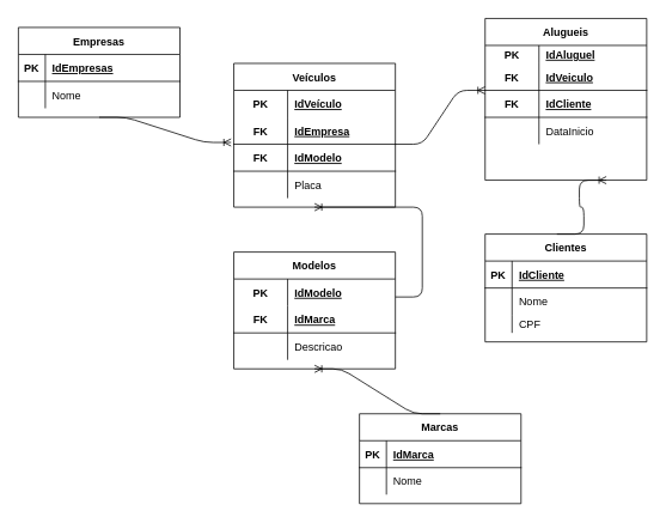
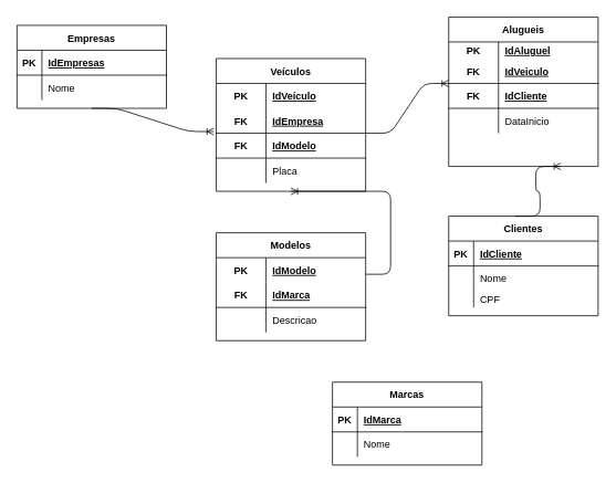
  <mxCell id="0" />
  <mxCell id="1" parent="0" />
  <mxCell id="2" value="Empresas" style="shape=table;startSize=30;container=1;collapsible=1;childLayout=tableLayout;fixedRows=1;rowLines=0;fontStyle=1;align=center;resizeLast=1;" vertex="1" parent="1"><mxGeometry x="20" y="30" width="180" height="100" as="geometry" /></mxCell>
  <mxCell id="3" value="" style="shape=partialRectangle;collapsible=0;dropTarget=0;pointerEvents=0;fillColor=none;top=0;left=0;bottom=1;right=0;points=[[0,0.5],[1,0.5]];portConstraint=eastwest;" vertex="1" parent="2"><mxGeometry y="30" width="180" height="30" as="geometry" /></mxCell>
  <mxCell id="4" value="PK" style="shape=partialRectangle;connectable=0;fillColor=none;top=0;left=0;bottom=0;right=0;fontStyle=1;overflow=hidden;" vertex="1" parent="3"><mxGeometry width="30" height="30" as="geometry" /></mxCell>
  <mxCell id="5" value="IdEmpresas" style="shape=partialRectangle;connectable=0;fillColor=none;top=0;left=0;bottom=0;right=0;align=left;spacingLeft=6;fontStyle=5;overflow=hidden;" vertex="1" parent="3"><mxGeometry x="30" width="150" height="30" as="geometry" /></mxCell>
  <mxCell id="6" value="" style="shape=partialRectangle;collapsible=0;dropTarget=0;pointerEvents=0;fillColor=none;top=0;left=0;bottom=0;right=0;points=[[0,0.5],[1,0.5]];portConstraint=eastwest;" vertex="1" parent="2"><mxGeometry y="60" width="180" height="30" as="geometry" /></mxCell>
  <mxCell id="7" value="" style="shape=partialRectangle;connectable=0;fillColor=none;top=0;left=0;bottom=0;right=0;editable=1;overflow=hidden;" vertex="1" parent="6"><mxGeometry width="30" height="30" as="geometry" /></mxCell>
  <mxCell id="8" value="Nome" style="shape=partialRectangle;connectable=0;fillColor=none;top=0;left=0;bottom=0;right=0;align=left;spacingLeft=6;overflow=hidden;" vertex="1" parent="6"><mxGeometry x="30" width="150" height="30" as="geometry" /></mxCell>
  <mxCell id="9" value="Veículos" style="shape=table;startSize=30;container=1;collapsible=1;childLayout=tableLayout;fixedRows=1;rowLines=0;fontStyle=1;align=center;resizeLast=1;" vertex="1" parent="1"><mxGeometry x="260" y="70" width="180" height="160" as="geometry" /></mxCell>
  <mxCell id="10" value="" style="shape=partialRectangle;collapsible=0;dropTarget=0;pointerEvents=0;fillColor=none;top=0;left=0;bottom=0;right=0;points=[[0,0.5],[1,0.5]];portConstraint=eastwest;" vertex="1" parent="9"><mxGeometry y="30" width="180" height="30" as="geometry" /></mxCell>
  <mxCell id="11" value="PK" style="shape=partialRectangle;connectable=0;fillColor=none;top=0;left=0;bottom=0;right=0;fontStyle=1;overflow=hidden;" vertex="1" parent="10"><mxGeometry width="60" height="30" as="geometry" /></mxCell>
  <mxCell id="12" value="IdVeículo" style="shape=partialRectangle;connectable=0;fillColor=none;top=0;left=0;bottom=0;right=0;align=left;spacingLeft=6;fontStyle=5;overflow=hidden;" vertex="1" parent="10"><mxGeometry x="60" width="120" height="30" as="geometry" /></mxCell>
  <mxCell id="13" value="" style="shape=partialRectangle;collapsible=0;dropTarget=0;pointerEvents=0;fillColor=none;top=0;left=0;bottom=1;right=0;points=[[0,0.5],[1,0.5]];portConstraint=eastwest;" vertex="1" parent="9"><mxGeometry y="60" width="180" height="30" as="geometry" /></mxCell>
  <mxCell id="14" value="FK" style="shape=partialRectangle;connectable=0;fillColor=none;top=0;left=0;bottom=0;right=0;fontStyle=1;overflow=hidden;" vertex="1" parent="13"><mxGeometry width="60" height="30" as="geometry" /></mxCell>
  <mxCell id="15" value="IdEmpresa" style="shape=partialRectangle;connectable=0;fillColor=none;top=0;left=0;bottom=0;right=0;align=left;spacingLeft=6;fontStyle=5;overflow=hidden;" vertex="1" parent="13"><mxGeometry x="60" width="120" height="30" as="geometry" /></mxCell>
  <mxCell id="16" value="" style="shape=partialRectangle;collapsible=0;dropTarget=0;pointerEvents=0;fillColor=none;top=0;left=0;bottom=1;right=0;points=[[0,0.5],[1,0.5]];portConstraint=eastwest;" vertex="1" parent="9"><mxGeometry y="90" width="180" height="30" as="geometry" /></mxCell>
  <mxCell id="17" value="FK" style="shape=partialRectangle;connectable=0;fillColor=none;top=0;left=0;bottom=0;right=0;fontStyle=1;overflow=hidden;" vertex="1" parent="16"><mxGeometry width="60" height="30" as="geometry" /></mxCell>
  <mxCell id="18" value="IdModelo" style="shape=partialRectangle;connectable=0;fillColor=none;top=0;left=0;bottom=0;right=0;align=left;spacingLeft=6;fontStyle=5;overflow=hidden;" vertex="1" parent="16"><mxGeometry x="60" width="120" height="30" as="geometry" /></mxCell>
  <mxCell id="19" value="" style="shape=partialRectangle;collapsible=0;dropTarget=0;pointerEvents=0;fillColor=none;top=0;left=0;bottom=0;right=0;points=[[0,0.5],[1,0.5]];portConstraint=eastwest;" vertex="1" parent="9"><mxGeometry y="120" width="180" height="30" as="geometry" /></mxCell>
  <mxCell id="20" value="" style="shape=partialRectangle;connectable=0;fillColor=none;top=0;left=0;bottom=0;right=0;editable=1;overflow=hidden;" vertex="1" parent="19"><mxGeometry width="60" height="30" as="geometry" /></mxCell>
  <mxCell id="21" value="Placa" style="shape=partialRectangle;connectable=0;fillColor=none;top=0;left=0;bottom=0;right=0;align=left;spacingLeft=6;overflow=hidden;" vertex="1" parent="19"><mxGeometry x="60" width="120" height="30" as="geometry" /></mxCell>
  <mxCell id="22" value="Alugueis" style="shape=table;startSize=30;container=1;collapsible=1;childLayout=tableLayout;fixedRows=1;rowLines=0;fontStyle=1;align=center;resizeLast=1;" vertex="1" parent="1"><mxGeometry x="540" width="180" height="180" as="geometry" y="20" /></mxCell>
  <mxCell id="23" value="" style="shape=partialRectangle;collapsible=0;dropTarget=0;pointerEvents=0;fillColor=none;top=0;left=0;bottom=0;right=0;points=[[0,0.5],[1,0.5]];portConstraint=eastwest;" vertex="1" parent="22"><mxGeometry y="30" width="180" height="20" as="geometry" /></mxCell>
  <mxCell id="24" value="PK" style="shape=partialRectangle;connectable=0;fillColor=none;top=0;left=0;bottom=0;right=0;fontStyle=1;overflow=hidden;" vertex="1" parent="23"><mxGeometry width="60" height="20" as="geometry" /></mxCell>
  <mxCell id="25" value="IdAluguel" style="shape=partialRectangle;connectable=0;fillColor=none;top=0;left=0;bottom=0;right=0;align=left;spacingLeft=6;fontStyle=5;overflow=hidden;" vertex="1" parent="23"><mxGeometry x="60" width="120" height="20" as="geometry" /></mxCell>
  <mxCell id="26" value="" style="shape=partialRectangle;collapsible=0;dropTarget=0;pointerEvents=0;fillColor=none;top=0;left=0;bottom=1;right=0;points=[[0,0.5],[1,0.5]];portConstraint=eastwest;" vertex="1" parent="22"><mxGeometry y="50" width="180" height="30" as="geometry" /></mxCell>
  <mxCell id="27" value="FK" style="shape=partialRectangle;connectable=0;fillColor=none;top=0;left=0;bottom=0;right=0;fontStyle=1;overflow=hidden;" vertex="1" parent="26"><mxGeometry width="60" height="30" as="geometry" /></mxCell>
  <mxCell id="28" value="IdVeiculo" style="shape=partialRectangle;connectable=0;fillColor=none;top=0;left=0;bottom=0;right=0;align=left;spacingLeft=6;fontStyle=5;overflow=hidden;" vertex="1" parent="26"><mxGeometry x="60" width="120" height="30" as="geometry" /></mxCell>
  <mxCell id="29" value="" style="shape=partialRectangle;collapsible=0;dropTarget=0;pointerEvents=0;fillColor=none;top=0;left=0;bottom=1;right=0;points=[[0,0.5],[1,0.5]];portConstraint=eastwest;" vertex="1" parent="22"><mxGeometry y="80" width="180" height="30" as="geometry" /></mxCell>
  <mxCell id="30" value="FK" style="shape=partialRectangle;connectable=0;fillColor=none;top=0;left=0;bottom=0;right=0;fontStyle=1;overflow=hidden;" vertex="1" parent="29"><mxGeometry width="60" height="30" as="geometry" /></mxCell>
  <mxCell id="31" value="IdCliente" style="shape=partialRectangle;connectable=0;fillColor=none;top=0;left=0;bottom=0;right=0;align=left;spacingLeft=6;fontStyle=5;overflow=hidden;" vertex="1" parent="29"><mxGeometry x="60" width="120" height="30" as="geometry" /></mxCell>
  <mxCell id="32" value="" style="shape=partialRectangle;collapsible=0;dropTarget=0;pointerEvents=0;fillColor=none;top=0;left=0;bottom=0;right=0;points=[[0,0.5],[1,0.5]];portConstraint=eastwest;" vertex="1" parent="22"><mxGeometry y="110" width="180" height="30" as="geometry" /></mxCell>
  <mxCell id="33" value="" style="shape=partialRectangle;connectable=0;fillColor=none;top=0;left=0;bottom=0;right=0;editable=1;overflow=hidden;" vertex="1" parent="32"><mxGeometry width="60" height="30" as="geometry" /></mxCell>
  <mxCell id="34" value="DataInicio" style="shape=partialRectangle;connectable=0;fillColor=none;top=0;left=0;bottom=0;right=0;align=left;spacingLeft=6;overflow=hidden;" vertex="1" parent="32"><mxGeometry x="60" width="120" height="30" as="geometry" /></mxCell>
  <mxCell id="35" value="" style="shape=partialRectangle;collapsible=0;dropTarget=0;pointerEvents=0;fillColor=none;top=0;left=0;bottom=0;right=0;points=[[0,0.5],[1,0.5]];portConstraint=eastwest;" vertex="1" parent="22"><mxGeometry y="140" width="180" height="30" as="geometry" /></mxCell>
  <mxCell id="36" value="" style="shape=partialRectangle;connectable=0;fillColor=none;top=0;left=0;bottom=0;right=0;editable=1;overflow=hidden;" vertex="1" parent="35"><mxGeometry width="60" height="30" as="geometry" /></mxCell>
  <mxCell id="37" value="Clientes" style="shape=table;startSize=30;container=1;collapsible=1;childLayout=tableLayout;fixedRows=1;rowLines=0;fontStyle=1;align=center;resizeLast=1;" vertex="1" parent="1"><mxGeometry x="540" y="260" width="180" height="120" as="geometry" /></mxCell>
  <mxCell id="38" value="" style="shape=partialRectangle;collapsible=0;dropTarget=0;pointerEvents=0;fillColor=none;top=0;left=0;bottom=1;right=0;points=[[0,0.5],[1,0.5]];portConstraint=eastwest;" vertex="1" parent="37"><mxGeometry y="30" width="180" height="30" as="geometry" /></mxCell>
  <mxCell id="39" value="PK" style="shape=partialRectangle;connectable=0;fillColor=none;top=0;left=0;bottom=0;right=0;fontStyle=1;overflow=hidden;" vertex="1" parent="38"><mxGeometry width="30" height="30" as="geometry" /></mxCell>
  <mxCell id="40" value="IdCliente" style="shape=partialRectangle;connectable=0;fillColor=none;top=0;left=0;bottom=0;right=0;align=left;spacingLeft=6;fontStyle=5;overflow=hidden;" vertex="1" parent="38"><mxGeometry x="30" width="150" height="30" as="geometry" /></mxCell>
  <mxCell id="41" value="" style="shape=partialRectangle;collapsible=0;dropTarget=0;pointerEvents=0;fillColor=none;top=0;left=0;bottom=0;right=0;points=[[0,0.5],[1,0.5]];portConstraint=eastwest;" vertex="1" parent="37"><mxGeometry y="60" width="180" height="30" as="geometry" /></mxCell>
  <mxCell id="42" value="" style="shape=partialRectangle;connectable=0;fillColor=none;top=0;left=0;bottom=0;right=0;editable=1;overflow=hidden;" vertex="1" parent="41"><mxGeometry width="30" height="30" as="geometry" /></mxCell>
  <mxCell id="43" value="Nome" style="shape=partialRectangle;connectable=0;fillColor=none;top=0;left=0;bottom=0;right=0;align=left;spacingLeft=6;overflow=hidden;" vertex="1" parent="41"><mxGeometry x="30" width="150" height="30" as="geometry" /></mxCell>
  <mxCell id="44" value="" style="shape=partialRectangle;collapsible=0;dropTarget=0;pointerEvents=0;fillColor=none;top=0;left=0;bottom=0;right=0;points=[[0,0.5],[1,0.5]];portConstraint=eastwest;" vertex="1" parent="37"><mxGeometry y="90" width="180" height="20" as="geometry" /></mxCell>
  <mxCell id="45" value="" style="shape=partialRectangle;connectable=0;fillColor=none;top=0;left=0;bottom=0;right=0;editable=1;overflow=hidden;" vertex="1" parent="44"><mxGeometry width="30" height="20" as="geometry" /></mxCell>
  <mxCell id="46" value="CPF" style="shape=partialRectangle;connectable=0;fillColor=none;top=0;left=0;bottom=0;right=0;align=left;spacingLeft=6;overflow=hidden;" vertex="1" parent="44"><mxGeometry x="30" width="150" height="20" as="geometry" /></mxCell>
  <mxCell id="47" value="Modelos" style="shape=table;startSize=30;container=1;collapsible=1;childLayout=tableLayout;fixedRows=1;rowLines=0;fontStyle=1;align=center;resizeLast=1;" vertex="1" parent="1"><mxGeometry x="260" y="280" width="180" height="130" as="geometry" /></mxCell>
  <mxCell id="48" value="" style="shape=partialRectangle;collapsible=0;dropTarget=0;pointerEvents=0;fillColor=none;top=0;left=0;bottom=0;right=0;points=[[0,0.5],[1,0.5]];portConstraint=eastwest;" vertex="1" parent="47"><mxGeometry y="30" width="180" height="30" as="geometry" /></mxCell>
  <mxCell id="49" value="PK" style="shape=partialRectangle;connectable=0;fillColor=none;top=0;left=0;bottom=0;right=0;fontStyle=1;overflow=hidden;" vertex="1" parent="48"><mxGeometry width="60" height="30" as="geometry" /></mxCell>
  <mxCell id="50" value="IdModelo" style="shape=partialRectangle;connectable=0;fillColor=none;top=0;left=0;bottom=0;right=0;align=left;spacingLeft=6;fontStyle=5;overflow=hidden;" vertex="1" parent="48"><mxGeometry x="60" width="120" height="30" as="geometry" /></mxCell>
  <mxCell id="51" value="" style="shape=partialRectangle;collapsible=0;dropTarget=0;pointerEvents=0;fillColor=none;top=0;left=0;bottom=1;right=0;points=[[0,0.5],[1,0.5]];portConstraint=eastwest;" vertex="1" parent="47"><mxGeometry y="60" width="180" height="30" as="geometry" /></mxCell>
  <mxCell id="52" value="FK" style="shape=partialRectangle;connectable=0;fillColor=none;top=0;left=0;bottom=0;right=0;fontStyle=1;overflow=hidden;" vertex="1" parent="51"><mxGeometry width="60" height="30" as="geometry" /></mxCell>
  <mxCell id="53" value="IdMarca" style="shape=partialRectangle;connectable=0;fillColor=none;top=0;left=0;bottom=0;right=0;align=left;spacingLeft=6;fontStyle=5;overflow=hidden;" vertex="1" parent="51"><mxGeometry x="60" width="120" height="30" as="geometry" /></mxCell>
  <mxCell id="54" value="" style="shape=partialRectangle;collapsible=0;dropTarget=0;pointerEvents=0;fillColor=none;top=0;left=0;bottom=0;right=0;points=[[0,0.5],[1,0.5]];portConstraint=eastwest;" vertex="1" parent="47"><mxGeometry y="90" width="180" height="30" as="geometry" /></mxCell>
  <mxCell id="55" value="" style="shape=partialRectangle;connectable=0;fillColor=none;top=0;left=0;bottom=0;right=0;editable=1;overflow=hidden;" vertex="1" parent="54"><mxGeometry width="60" height="30" as="geometry" /></mxCell>
  <mxCell id="56" value="Descricao" style="shape=partialRectangle;connectable=0;fillColor=none;top=0;left=0;bottom=0;right=0;align=left;spacingLeft=6;overflow=hidden;" vertex="1" parent="54"><mxGeometry x="60" width="120" height="30" as="geometry" /></mxCell>
  <mxCell id="57" value="Marcas" style="shape=table;startSize=30;container=1;collapsible=1;childLayout=tableLayout;fixedRows=1;rowLines=0;fontStyle=1;align=center;resizeLast=1;" vertex="1" parent="1"><mxGeometry x="400" y="460" width="180" height="100" as="geometry" /></mxCell>
  <mxCell id="58" value="" style="shape=partialRectangle;collapsible=0;dropTarget=0;pointerEvents=0;fillColor=none;top=0;left=0;bottom=1;right=0;points=[[0,0.5],[1,0.5]];portConstraint=eastwest;" vertex="1" parent="57"><mxGeometry y="30" width="180" height="30" as="geometry" /></mxCell>
  <mxCell id="59" value="PK" style="shape=partialRectangle;connectable=0;fillColor=none;top=0;left=0;bottom=0;right=0;fontStyle=1;overflow=hidden;" vertex="1" parent="58"><mxGeometry width="30" height="30" as="geometry" /></mxCell>
  <mxCell id="60" value="IdMarca" style="shape=partialRectangle;connectable=0;fillColor=none;top=0;left=0;bottom=0;right=0;align=left;spacingLeft=6;fontStyle=5;overflow=hidden;" vertex="1" parent="58"><mxGeometry x="30" width="150" height="30" as="geometry" /></mxCell>
  <mxCell id="61" value="" style="shape=partialRectangle;collapsible=0;dropTarget=0;pointerEvents=0;fillColor=none;top=0;left=0;bottom=0;right=0;points=[[0,0.5],[1,0.5]];portConstraint=eastwest;" vertex="1" parent="57"><mxGeometry y="60" width="180" height="30" as="geometry" /></mxCell>
  <mxCell id="62" value="" style="shape=partialRectangle;connectable=0;fillColor=none;top=0;left=0;bottom=0;right=0;editable=1;overflow=hidden;" vertex="1" parent="61"><mxGeometry width="30" height="30" as="geometry" /></mxCell>
  <mxCell id="63" value="Nome" style="shape=partialRectangle;connectable=0;fillColor=none;top=0;left=0;bottom=0;right=0;align=left;spacingLeft=6;overflow=hidden;" vertex="1" parent="61"><mxGeometry x="30" width="150" height="30" as="geometry" /></mxCell>
  <mxCell id="64" value="" style="edgeStyle=entityRelationEdgeStyle;fontSize=12;html=1;endArrow=ERoneToMany;exitX=0.5;exitY=1;exitDx=0;exitDy=0;entryX=-0.017;entryY=-0.067;entryDx=0;entryDy=0;entryPerimeter=0;" edge="1" parent="1" source="2" target="16"><mxGeometry width="100" height="100" relative="1" as="geometry"><mxPoint x="80" y="280" as="sourcePoint" /><mxPoint x="180" y="180" as="targetPoint" /></mxGeometry></mxCell>
  <mxCell id="65" value="" style="edgeStyle=entityRelationEdgeStyle;fontSize=12;html=1;endArrow=ERoneToMany;exitX=1;exitY=0;exitDx=0;exitDy=0;exitPerimeter=0;entryX=0;entryY=0;entryDx=0;entryDy=0;entryPerimeter=0;" edge="1" parent="1" source="16" target="29"><mxGeometry width="100" height="100" relative="1" as="geometry"><mxPoint x="320" y="260" as="sourcePoint" /><mxPoint x="420" y="160" as="targetPoint" /></mxGeometry></mxCell>
  <mxCell id="66" value="" style="edgeStyle=entityRelationEdgeStyle;fontSize=12;html=1;endArrow=ERoneToMany;entryX=0.75;entryY=1;entryDx=0;entryDy=0;" edge="1" parent="1" target="22"><mxGeometry width="100" height="100" relative="1" as="geometry"><mxPoint x="620" y="260" as="sourcePoint" /><mxPoint x="640" y="200" as="targetPoint" /></mxGeometry></mxCell>
  <mxCell id="67" value="" style="edgeStyle=entityRelationEdgeStyle;fontSize=12;html=1;endArrow=ERoneToMany;entryX=0.5;entryY=1;entryDx=0;entryDy=0;" edge="1" parent="1" target="9"><mxGeometry width="100" height="100" relative="1" as="geometry"><mxPoint x="440" y="330" as="sourcePoint" /><mxPoint x="540" y="230" as="targetPoint" /></mxGeometry></mxCell>
- <mxCell id="68" value="" style="edgeStyle=entityRelationEdgeStyle;fontSize=12;html=1;endArrow=ERoneToMany;exitX=0.5;exitY=0;exitDx=0;exitDy=0;entryX=0.5;entryY=1;entryDx=0;entryDy=0;" edge="1" parent="1" source="57" target="47"><mxGeometry width="100" height="100" relative="1" as="geometry"><mxPoint x="270" y="470" as="sourcePoint" /><mxPoint x="350" y="420" as="targetPoint" /></mxGeometry></mxCell>
